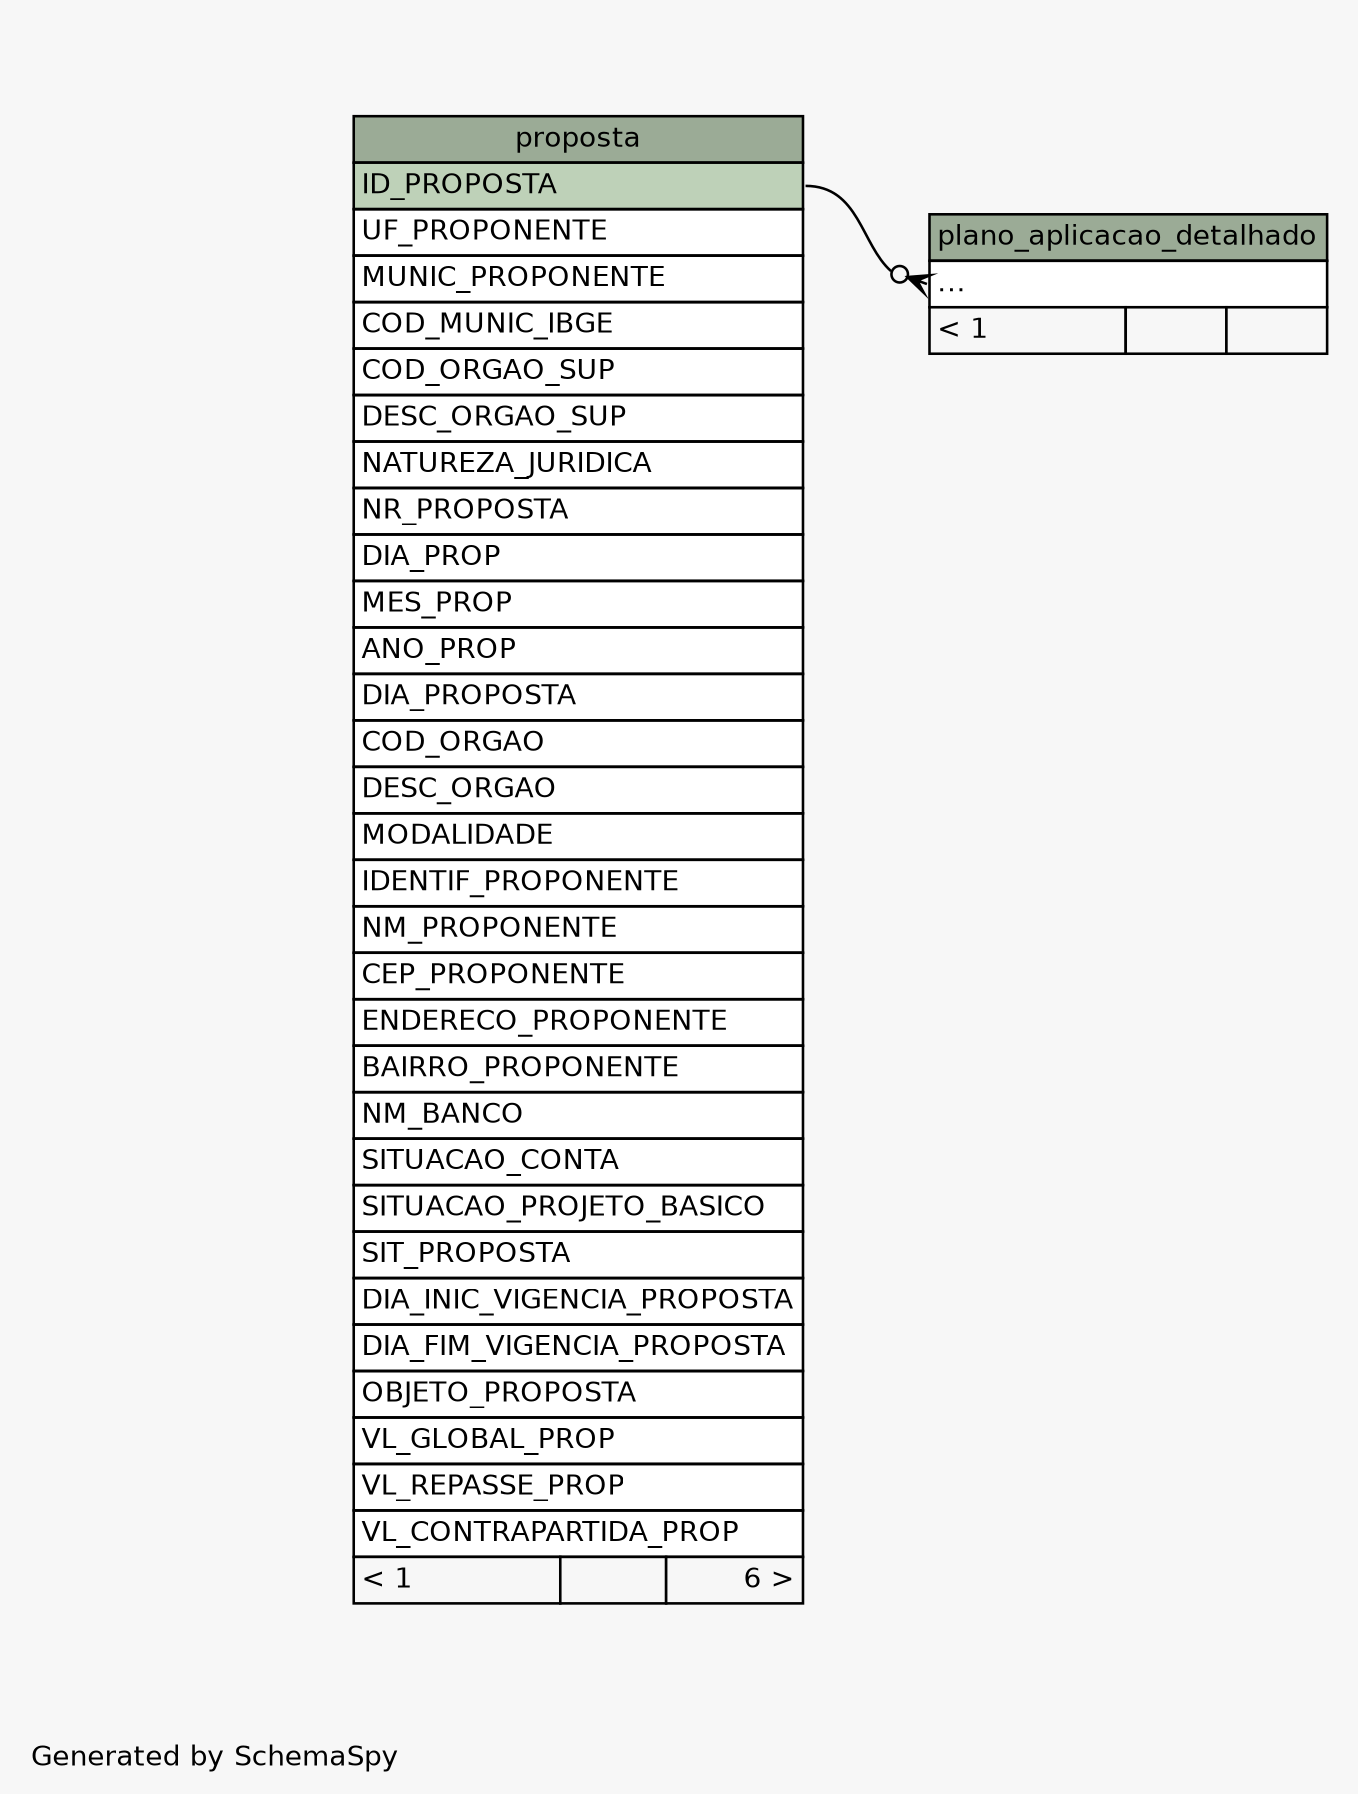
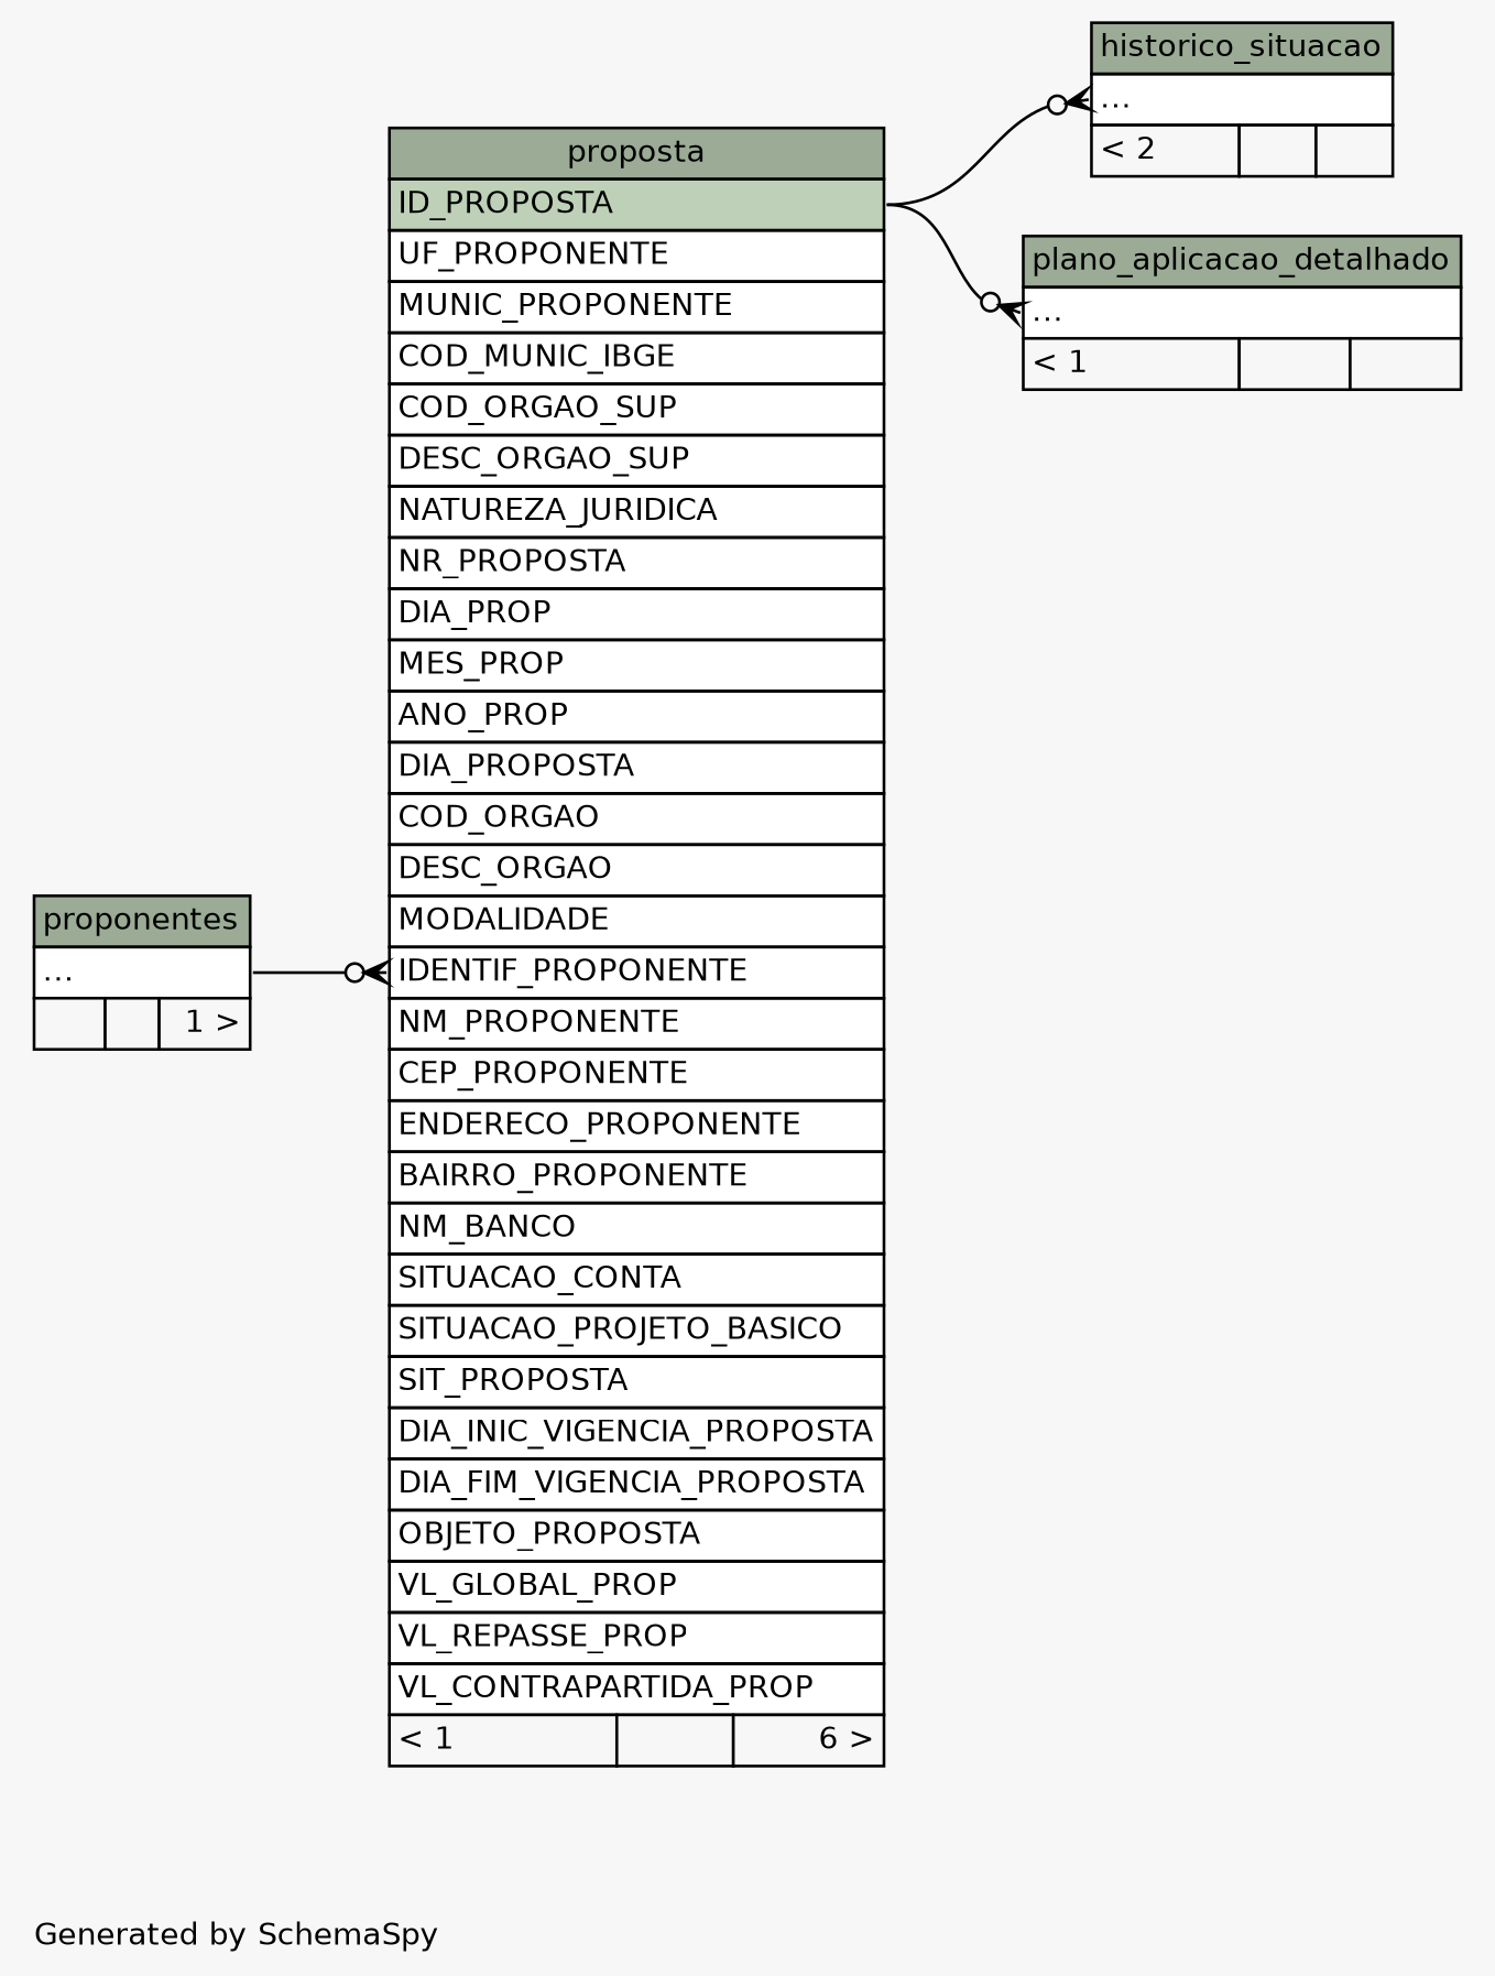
  digraph {
    bgcolor="#f7f7f7"
    fontname=Helvetica
    fontsize=11
    label="\nGenerated by SchemaSpy"
    labeljust=l
    nodesep=0.18
    rankdir=RL
    ranksep=0.46
    node [fontname=Helvetica fontsize=11 shape=plaintext]
    edge [arrowhead=none arrowsize=0.8 arrowtail=crowodot dir=back headport="ID_PROPOSTA:e" tailport="elipses:w"]
    n1 [label=<     <TABLE BORDER="0" CELLBORDER="1" CELLSPACING="0" BGCOLOR="#ffffff">       <TR><TD COLSPAN="3" BGCOLOR="#9bab96" ALIGN="CENTER">proposta</TD></TR>       <TR><TD PORT="ID_PROPOSTA" COLSPAN="3" BGCOLOR="#bed1b8" ALIGN="LEFT">ID_PROPOSTA</TD></TR>       <TR><TD PORT="UF_PROPONENTE" COLSPAN="3" ALIGN="LEFT">UF_PROPONENTE</TD></TR>       <TR><TD PORT="MUNIC_PROPONENTE" COLSPAN="3" ALIGN="LEFT">MUNIC_PROPONENTE</TD></TR>       <TR><TD PORT="COD_MUNIC_IBGE" COLSPAN="3" ALIGN="LEFT">COD_MUNIC_IBGE</TD></TR>       <TR><TD PORT="COD_ORGAO_SUP" COLSPAN="3" ALIGN="LEFT">COD_ORGAO_SUP</TD></TR>       <TR><TD PORT="DESC_ORGAO_SUP" COLSPAN="3" ALIGN="LEFT">DESC_ORGAO_SUP</TD></TR>       <TR><TD PORT="NATUREZA_JURIDICA" COLSPAN="3" ALIGN="LEFT">NATUREZA_JURIDICA</TD></TR>       <TR><TD PORT="NR_PROPOSTA" COLSPAN="3" ALIGN="LEFT">NR_PROPOSTA</TD></TR>       <TR><TD PORT="DIA_PROP" COLSPAN="3" ALIGN="LEFT">DIA_PROP</TD></TR>       <TR><TD PORT="MES_PROP" COLSPAN="3" ALIGN="LEFT">MES_PROP</TD></TR>       <TR><TD PORT="ANO_PROP" COLSPAN="3" ALIGN="LEFT">ANO_PROP</TD></TR>       <TR><TD PORT="DIA_PROPOSTA" COLSPAN="3" ALIGN="LEFT">DIA_PROPOSTA</TD></TR>       <TR><TD PORT="COD_ORGAO" COLSPAN="3" ALIGN="LEFT">COD_ORGAO</TD></TR>       <TR><TD PORT="DESC_ORGAO" COLSPAN="3" ALIGN="LEFT">DESC_ORGAO</TD></TR>       <TR><TD PORT="MODALIDADE" COLSPAN="3" ALIGN="LEFT">MODALIDADE</TD></TR>       <TR><TD PORT="IDENTIF_PROPONENTE" COLSPAN="3" ALIGN="LEFT">IDENTIF_PROPONENTE</TD></TR>       <TR><TD PORT="NM_PROPONENTE" COLSPAN="3" ALIGN="LEFT">NM_PROPONENTE</TD></TR>       <TR><TD PORT="CEP_PROPONENTE" COLSPAN="3" ALIGN="LEFT">CEP_PROPONENTE</TD></TR>       <TR><TD PORT="ENDERECO_PROPONENTE" COLSPAN="3" ALIGN="LEFT">ENDERECO_PROPONENTE</TD></TR>       <TR><TD PORT="BAIRRO_PROPONENTE" COLSPAN="3" ALIGN="LEFT">BAIRRO_PROPONENTE</TD></TR>       <TR><TD PORT="NM_BANCO" COLSPAN="3" ALIGN="LEFT">NM_BANCO</TD></TR>       <TR><TD PORT="SITUACAO_CONTA" COLSPAN="3" ALIGN="LEFT">SITUACAO_CONTA</TD></TR>       <TR><TD PORT="SITUACAO_PROJETO_BASICO" COLSPAN="3" ALIGN="LEFT">SITUACAO_PROJETO_BASICO</TD></TR>       <TR><TD PORT="SIT_PROPOSTA" COLSPAN="3" ALIGN="LEFT">SIT_PROPOSTA</TD></TR>       <TR><TD PORT="DIA_INIC_VIGENCIA_PROPOSTA" COLSPAN="3" ALIGN="LEFT">DIA_INIC_VIGENCIA_PROPOSTA</TD></TR>       <TR><TD PORT="DIA_FIM_VIGENCIA_PROPOSTA" COLSPAN="3" ALIGN="LEFT">DIA_FIM_VIGENCIA_PROPOSTA</TD></TR>       <TR><TD PORT="OBJETO_PROPOSTA" COLSPAN="3" ALIGN="LEFT">OBJETO_PROPOSTA</TD></TR>       <TR><TD PORT="VL_GLOBAL_PROP" COLSPAN="3" ALIGN="LEFT">VL_GLOBAL_PROP</TD></TR>       <TR><TD PORT="VL_REPASSE_PROP" COLSPAN="3" ALIGN="LEFT">VL_REPASSE_PROP</TD></TR>       <TR><TD PORT="VL_CONTRAPARTIDA_PROP" COLSPAN="3" ALIGN="LEFT">VL_CONTRAPARTIDA_PROP</TD></TR>       <TR><TD ALIGN="LEFT" BGCOLOR="#f7f7f7">&lt; 1</TD><TD ALIGN="RIGHT" BGCOLOR="#f7f7f7">  </TD><TD ALIGN="RIGHT" BGCOLOR="#f7f7f7">6 &gt;</TD></TR>     </TABLE>>]
+   n2 [label=<     <TABLE BORDER="0" CELLBORDER="1" CELLSPACING="0" BGCOLOR="#ffffff">       <TR><TD COLSPAN="3" BGCOLOR="#9bab96" ALIGN="CENTER">proponentes</TD></TR>       <TR><TD PORT="elipses" COLSPAN="3" ALIGN="LEFT">...</TD></TR>       <TR><TD ALIGN="LEFT" BGCOLOR="#f7f7f7">  </TD><TD ALIGN="RIGHT" BGCOLOR="#f7f7f7">  </TD><TD ALIGN="RIGHT" BGCOLOR="#f7f7f7">1 &gt;</TD></TR>     </TABLE>>]
+   n3 [label=<     <TABLE BORDER="0" CELLBORDER="1" CELLSPACING="0" BGCOLOR="#ffffff">       <TR><TD COLSPAN="3" BGCOLOR="#9bab96" ALIGN="CENTER">historico_situacao</TD></TR>       <TR><TD PORT="elipses" COLSPAN="3" ALIGN="LEFT">...</TD></TR>       <TR><TD ALIGN="LEFT" BGCOLOR="#f7f7f7">&lt; 2</TD><TD ALIGN="RIGHT" BGCOLOR="#f7f7f7">  </TD><TD ALIGN="RIGHT" BGCOLOR="#f7f7f7">  </TD></TR>     </TABLE>>]
    n4 [label=<     <TABLE BORDER="0" CELLBORDER="1" CELLSPACING="0" BGCOLOR="#ffffff">       <TR><TD COLSPAN="3" BGCOLOR="#9bab96" ALIGN="CENTER">plano_aplicacao_detalhado</TD></TR>       <TR><TD PORT="elipses" COLSPAN="3" ALIGN="LEFT">...</TD></TR>       <TR><TD ALIGN="LEFT" BGCOLOR="#f7f7f7">&lt; 1</TD><TD ALIGN="RIGHT" BGCOLOR="#f7f7f7">  </TD><TD ALIGN="RIGHT" BGCOLOR="#f7f7f7">  </TD></TR>     </TABLE>>]
+   n1 -> n2 [headport="elipses:e" tailport="IDENTIF_PROPONENTE:w"]
+   n3 -> n1
    n4 -> n1
  }
